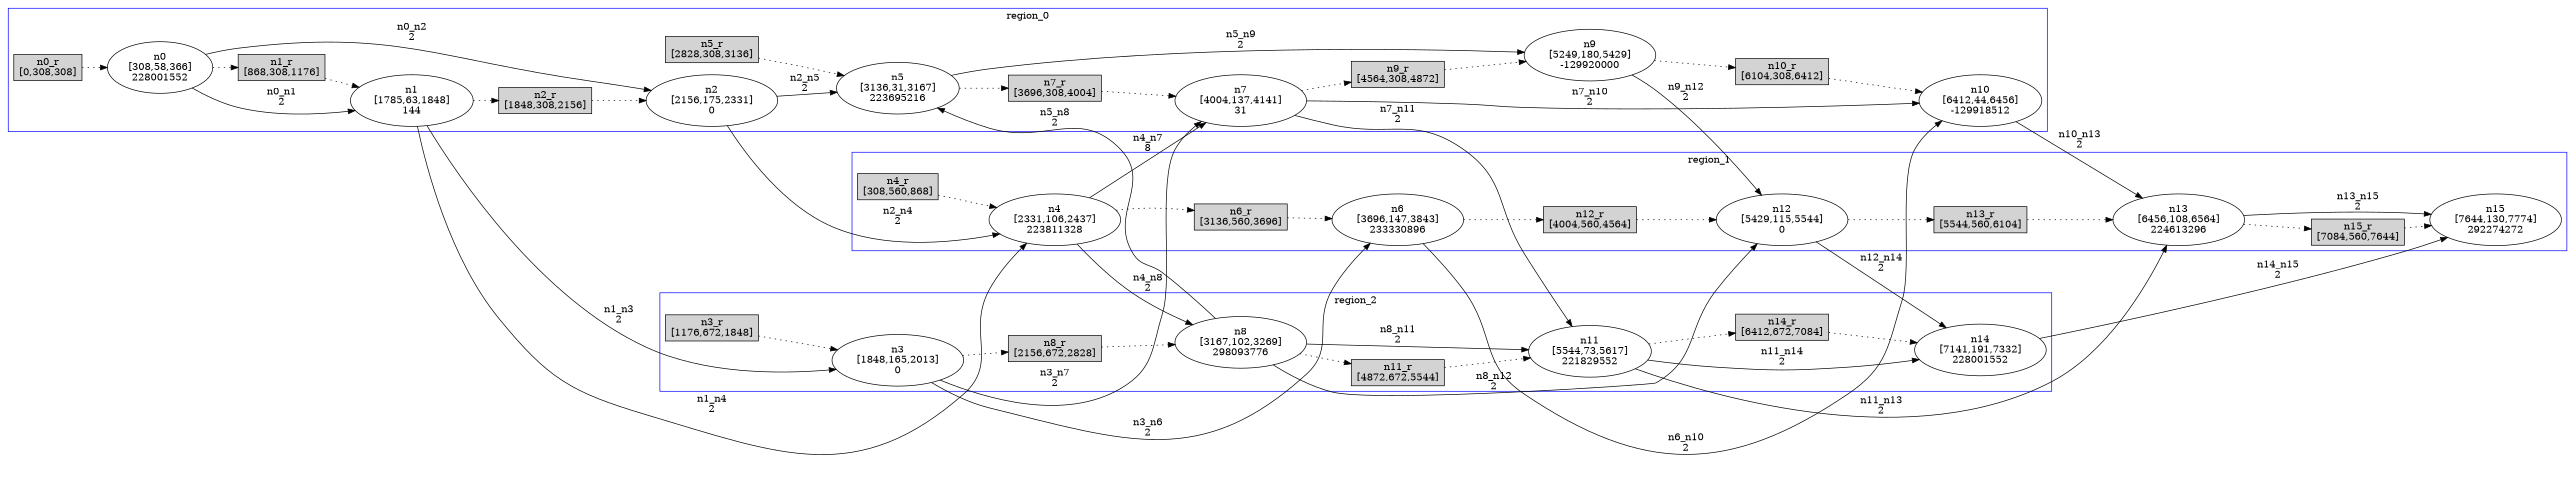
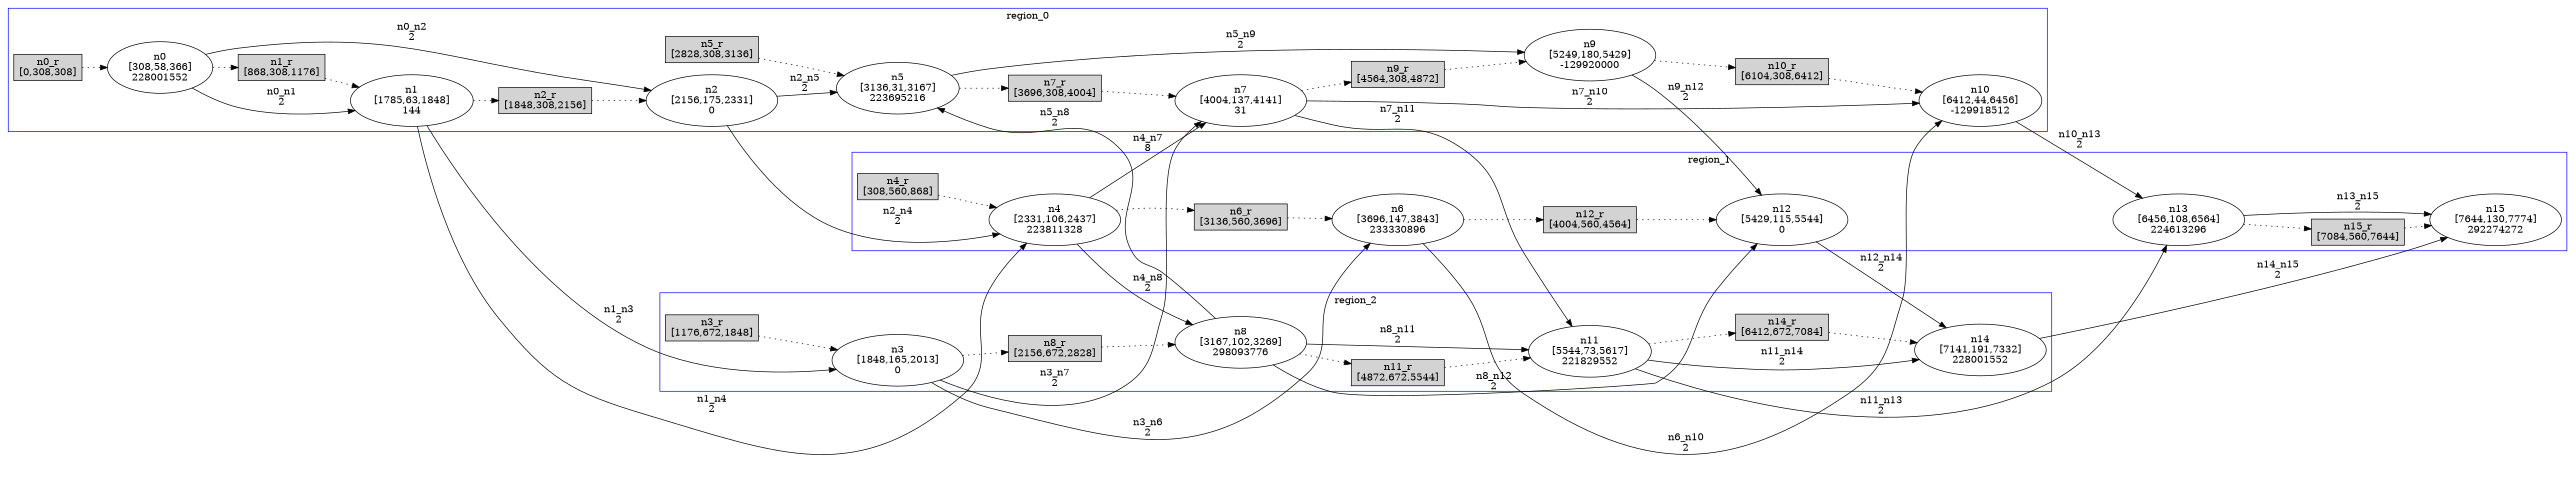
  digraph {
    rankdir=LR
    edge [style=dotted]
    n1 [label="n0_r\n[0,308,308]" shape=box style=filled]
    n2 [label="n0\n[308,58,366]\n228001552"]
    n3 [label="n1_r\n[868,308,1176]" shape=box style=filled]
    n4 [label="n1\n[1785,63,1848]\n144"]
    n5 [label="n2_r\n[1848,308,2156]" shape=box style=filled]
    n6 [label="n2\n[2156,175,2331]\n0"]
    n7 [label="n5_r\n[2828,308,3136]" shape=box style=filled]
    n8 [label="n5\n[3136,31,3167]\n223695216"]
    n9 [label="n7_r\n[3696,308,4004]" shape=box style=filled]
    n10 [label="n7\n[4004,137,4141]\n31"]
    n11 [label="n9_r\n[4564,308,4872]" shape=box style=filled]
    n12 [label="n9\n[5249,180,5429]\n-129920000"]
    n13 [label="n10_r\n[6104,308,6412]" shape=box style=filled]
    n14 [label="n10\n[6412,44,6456]\n-129918512"]
    n15 [label="n4_r\n[308,560,868]" shape=box style=filled]
    n16 [label="n4\n[2331,106,2437]\n223811328"]
    n17 [label="n6_r\n[3136,560,3696]" shape=box style=filled]
    n18 [label="n6\n[3696,147,3843]\n233330896"]
    n19 [label="n12_r\n[4004,560,4564]" shape=box style=filled]
    n20 [label="n12\n[5429,115,5544]\n0"]
-   n21 [label="n13_r\n[5544,560,6104]" shape=box style=filled]
    n22 [label="n13\n[6456,108,6564]\n224613296"]
    n23 [label="n15_r\n[7084,560,7644]" shape=box style=filled]
    n24 [label="n15\n[7644,130,7774]\n292274272"]
    n25 [label="n3_r\n[1176,672,1848]" shape=box style=filled]
    n26 [label="n3\n[1848,165,2013]\n0"]
    n27 [label="n8_r\n[2156,672,2828]" shape=box style=filled]
    n28 [label="n8\n[3167,102,3269]\n298093776"]
    n29 [label="n11_r\n[4872,672,5544]" shape=box style=filled]
    n30 [label="n11\n[5544,73,5617]\n221829552"]
    n31 [label="n14_r\n[6412,672,7084]" shape=box style=filled]
    n32 [label="n14\n[7141,191,7332]\n228001552"]
    subgraph cluster_1 {
      color=blue
      label=region_0
      stytle=filled
      n1
      n2
      n3
      n4
      n5
      n6
      n7
      n8
      n9
      n10
      n11
      n12
      n13
      n14
    }
    subgraph cluster_2 {
      color=blue
      label=region_1
      stytle=filled
      n15
      n16
      n17
      n18
      n19
      n20
-     n21
      n22
      n23
      n24
    }
    subgraph cluster_3 {
      color=blue
      label=region_2
      stytle=filled
      n25
      n26
      n27
      n28
      n29
      n30
      n31
      n32
    }
    n1 -> n2
    n2 -> n3
    n2 -> n4 [label="n0_n1\n2" style=""]
    n2 -> n6 [label="n0_n2\n2" style=""]
    n3 -> n4
    n4 -> n5
    n4 -> n16 [label="n1_n4\n2" style=""]
    n4 -> n26 [label="n1_n3\n2" style=""]
    n5 -> n6
    n6 -> n8 [label="n2_n5\n2" style=""]
    n6 -> n16 [label="n2_n4\n2" style=""]
    n7 -> n8
    n8 -> n9
    n8 -> n12 [label="n5_n9\n2" style=""]
    n9 -> n10
    n10 -> n11
    n10 -> n14 [label="n7_n10\n2" style=""]
    n10 -> n30 [label="n7_n11\n2" style=""]
    n11 -> n12
    n12 -> n13
    n12 -> n20 [label="n9_n12\n2" style=""]
    n13 -> n14
    n14 -> n22 [label="n10_n13\n2" style=""]
    n15 -> n16
    n16 -> n10 [label="n4_n7\n8" style=""]
    n16 -> n17
    n16 -> n28 [label="n4_n8\n2" style=""]
    n17 -> n18
    n18 -> n14 [label="n6_n10\n2" style=""]
    n18 -> n19
    n19 -> n20
-   n20 -> n21
    n20 -> n32 [label="n12_n14\n2" style=""]
-   n21 -> n22
    n22 -> n23
    n22 -> n24 [label="n13_n15\n2" style=""]
    n23 -> n24
    n25 -> n26
    n26 -> n10 [label="n3_n7\n2" style=""]
    n26 -> n18 [label="n3_n6\n2" style=""]
    n26 -> n27
    n27 -> n28
    n28 -> n8 [label="n5_n8\n2" style=""]
    n28 -> n20 [label="n8_n12\n2" style=""]
    n28 -> n29
    n28 -> n30 [label="n8_n11\n2" style=""]
    n29 -> n30
    n30 -> n22 [label="n11_n13\n2" style=""]
    n30 -> n31
    n30 -> n32 [label="n11_n14\n2" style=""]
    n31 -> n32
    n32 -> n24 [label="n14_n15\n2" style=""]
  }
